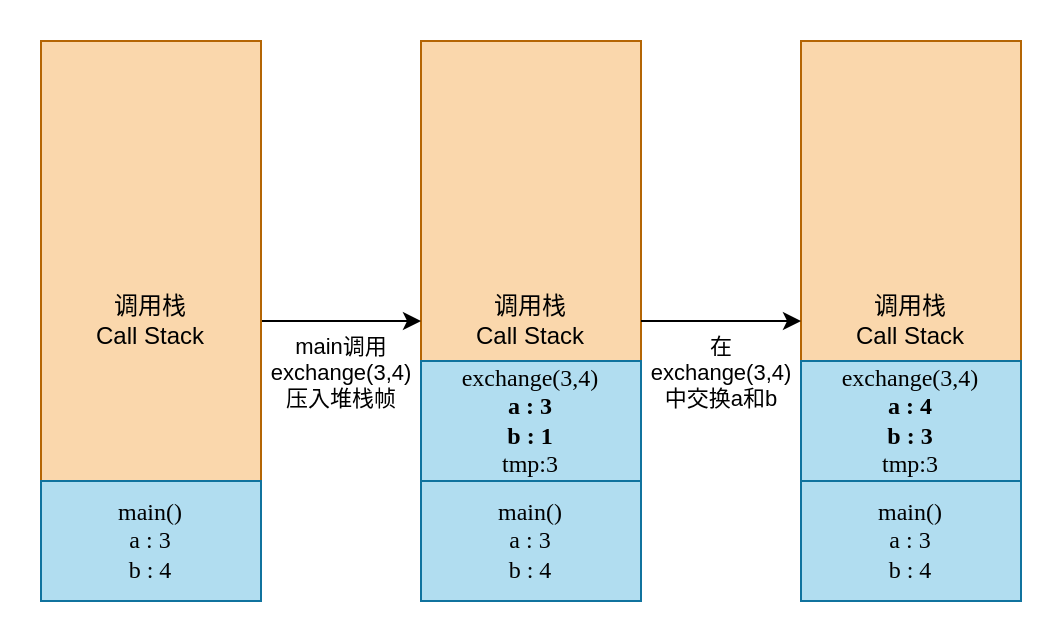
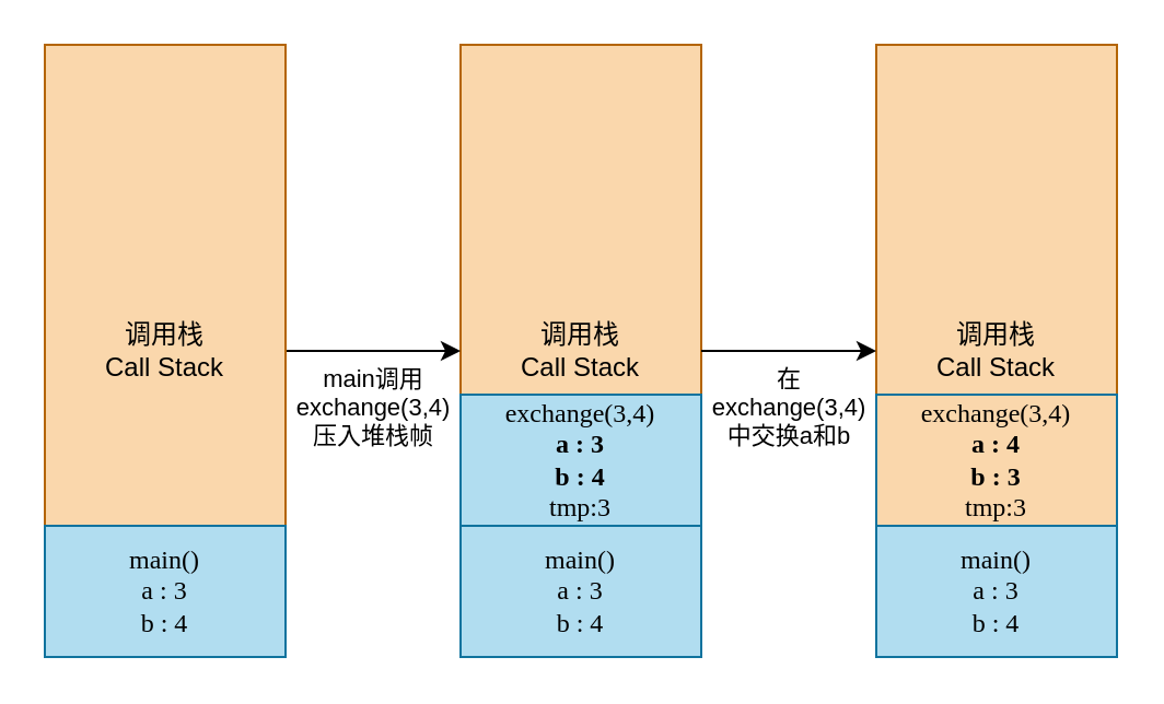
  <mxCell id="0" />
  <mxCell id="1" parent="0" />
  <mxCell id="2" value="调用栈&lt;br&gt;Call Stack" style="rounded=0;whiteSpace=wrap;html=1;fillColor=#fad7ac;strokeColor=#b46504;align=center;verticalAlign=middle;" parent="1" vertex="1"><mxGeometry x="210" y="20" width="110" height="280" as="geometry" /></mxCell>
  <mxCell id="3" value="" style="edgeStyle=orthogonalEdgeStyle;rounded=0;orthogonalLoop=1;jettySize=auto;html=1;" parent="1" source="5" target="2" edge="1"><mxGeometry relative="1" as="geometry"><mxPoint x="180" y="165" as="targetPoint" /></mxGeometry></mxCell>
  <mxCell id="4" value="main调用&lt;br&gt;exchange(3,4)&lt;br&gt;压入堆栈帧" style="edgeLabel;html=1;align=center;verticalAlign=middle;resizable=0;points=[];" parent="3" vertex="1" connectable="0"><mxGeometry x="-0.014" relative="1" as="geometry"><mxPoint y="25" as="offset" /></mxGeometry></mxCell>
  <mxCell id="5" value="调用栈&lt;br&gt;Call Stack" style="rounded=0;whiteSpace=wrap;html=1;fillColor=#fad7ac;strokeColor=#b46504;align=center;verticalAlign=middle;" parent="1" vertex="1"><mxGeometry x="20" y="20" width="110" height="280" as="geometry" /></mxCell>
  <mxCell id="6" value="&lt;font face=&quot;consolas&quot;&gt;main()&lt;br&gt;a : 3&lt;br&gt;b : 4&lt;br&gt;&lt;/font&gt;" style="rounded=0;whiteSpace=wrap;html=1;fillColor=#b1ddf0;strokeColor=#10739e;" parent="1" vertex="1"><mxGeometry x="20" y="240" width="110" height="60" as="geometry" /></mxCell>
  <mxCell id="7" value="&lt;font face=&quot;consolas&quot;&gt;main()&lt;br&gt;a : 3&lt;br&gt;b : 4&lt;br&gt;&lt;/font&gt;" style="rounded=0;whiteSpace=wrap;html=1;fillColor=#b1ddf0;strokeColor=#10739e;" parent="1" vertex="1"><mxGeometry x="210" y="240" width="110" height="60" as="geometry" /></mxCell>
- <mxCell id="8" value="&lt;font face=&quot;consolas&quot;&gt;exchange(3,4)&lt;br&gt;&lt;b&gt;a : 3&lt;/b&gt;&lt;br&gt;&lt;b&gt;b : 1&lt;/b&gt;&lt;br&gt;tmp:3&lt;br&gt;&lt;/font&gt;" style="rounded=0;whiteSpace=wrap;html=1;fillColor=#b1ddf0;strokeColor=#10739e;" parent="1" vertex="1"><mxGeometry x="210" y="180" width="110" height="60" as="geometry" /></mxCell>
+ <mxCell id="8" value="&lt;font face=&quot;consolas&quot;&gt;exchange(3,4)&lt;br&gt;&lt;b&gt;a : 3&lt;/b&gt;&lt;br&gt;&lt;b&gt;b : 4&lt;/b&gt;&lt;br&gt;tmp:3&lt;br&gt;&lt;/font&gt;" style="rounded=0;whiteSpace=wrap;html=1;fillColor=#b1ddf0;strokeColor=#10739e;" parent="1" vertex="1"><mxGeometry x="210" y="180" width="110" height="60" as="geometry" /></mxCell>
  <mxCell id="9" value="调用栈&lt;br&gt;Call Stack" style="rounded=0;whiteSpace=wrap;html=1;fillColor=#fad7ac;strokeColor=#b46504;align=center;verticalAlign=middle;" parent="1" vertex="1"><mxGeometry x="400" y="20" width="110" height="280" as="geometry" /></mxCell>
  <mxCell id="10" value="&lt;font face=&quot;consolas&quot;&gt;main()&lt;br&gt;a : 3&lt;br&gt;b : 4&lt;br&gt;&lt;/font&gt;" style="rounded=0;whiteSpace=wrap;html=1;fillColor=#b1ddf0;strokeColor=#10739e;" parent="1" vertex="1"><mxGeometry x="400" y="240" width="110" height="60" as="geometry" /></mxCell>
- <mxCell id="11" value="&lt;font face=&quot;consolas&quot;&gt;exchange(3,4)&lt;br&gt;&lt;b&gt;a : 4&lt;br&gt;b : 3&lt;br&gt;&lt;/b&gt;tmp:3&lt;br&gt;&lt;/font&gt;" style="rounded=0;whiteSpace=wrap;html=1;fillColor=#b1ddf0;strokeColor=#10739e;" parent="1" vertex="1"><mxGeometry x="400" y="180" width="110" height="60" as="geometry" /></mxCell>
+ <mxCell id="11" value="&lt;font face=&quot;consolas&quot;&gt;exchange(3,4)&lt;br&gt;&lt;b&gt;a : 4&lt;br&gt;b : 3&lt;br&gt;&lt;/b&gt;tmp:3&lt;br&gt;&lt;/font&gt;" style="rounded=0;whiteSpace=wrap;html=1;fillColor=#fad7ac;strokeColor=#10739e;" parent="1" vertex="1"><mxGeometry x="400" y="180" width="110" height="60" as="geometry" /></mxCell>
  <mxCell id="12" value="" style="edgeStyle=orthogonalEdgeStyle;rounded=0;orthogonalLoop=1;jettySize=auto;html=1;" parent="1" source="2" target="9" edge="1"><mxGeometry relative="1" as="geometry"><mxPoint x="410" y="160" as="targetPoint" /><mxPoint x="330" y="160" as="sourcePoint" /></mxGeometry></mxCell>
  <mxCell id="13" value="在&lt;br&gt;exchange(3,4)&lt;br&gt;中交换a和b" style="edgeLabel;html=1;align=center;verticalAlign=middle;resizable=0;points=[];" parent="12" vertex="1" connectable="0"><mxGeometry x="-0.014" relative="1" as="geometry"><mxPoint y="25" as="offset" /></mxGeometry></mxCell>
